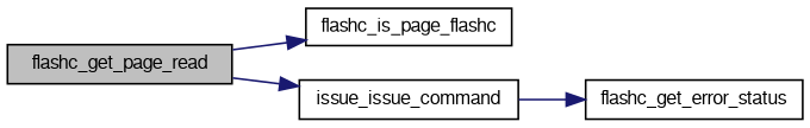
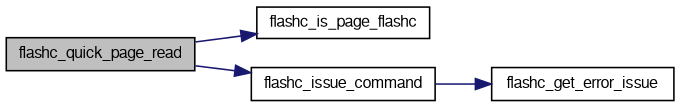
  digraph {
    rankdir=LR
    node [color=black fillcolor=white fontname=FreeSans fontsize=10 shape=record style=filled]
    edge [color=midnightblue fontname=FreeSans fontsize=10 labelfontname=FreeSans labelfontsize=10 style=solid]
-   n1 [fillcolor=grey75 fontcolor=black height=0.2 label=flashc_get_page_read width=0.4]
+   n1 [fillcolor=grey75 fontcolor=black height=0.2 label=flashc_quick_page_read width=0.4]
    n2 [height=0.2 label=flashc_is_page_flashc width=0.4]
-   n3 [height=0.2 label=issue_issue_command width=0.4]
-   n4 [height=0.2 label=flashc_get_error_status width=0.4]
+   n3 [height=0.2 label=flashc_issue_command width=0.4]
+   n4 [height=0.2 label=flashc_get_error_issue width=0.4]
    n1 -> n2
    n1 -> n3
    n3 -> n4
  }
